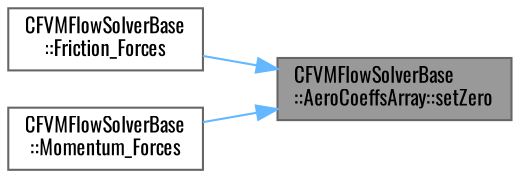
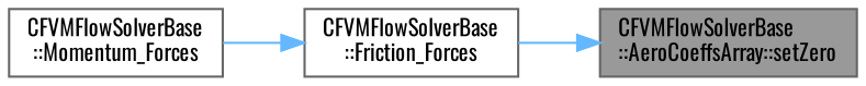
  digraph {
    fontname=Oswald
    rankdir=RL
    node [color=grey40 fillcolor=white fontname=Oswald fontsize=10 shape=box style=filled]
    edge [color=steelblue1 dir=back fontname=Oswald fontsize=10 labelfontname=Helvetica labelfontsize=10 style=solid]
    n1 [color=gray40 fillcolor=grey60 fontcolor=black height=0.2 label="CFVMFlowSolverBase\l::AeroCoeffsArray::setZero" width=0.4]
    n2 [height=0.2 label="CFVMFlowSolverBase\l::Friction_Forces" width=0.4]
    n3 [height=0.2 label="CFVMFlowSolverBase\l::Momentum_Forces" width=0.4]
    n1 -> n2
-   n1 -> n3
+   n2 -> n3
  }
